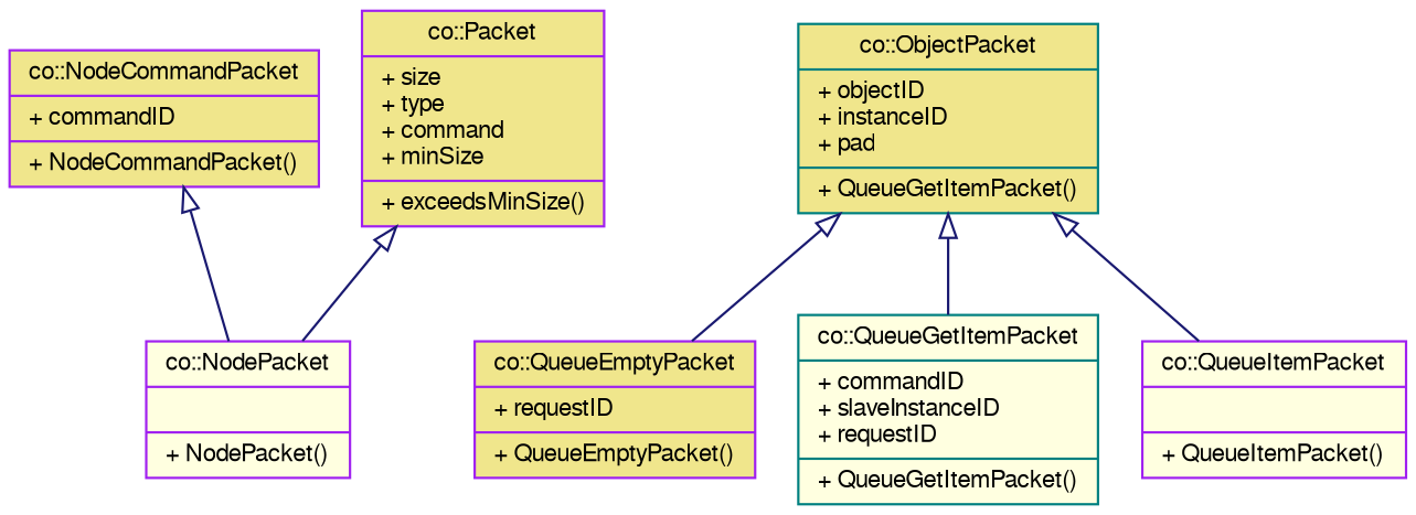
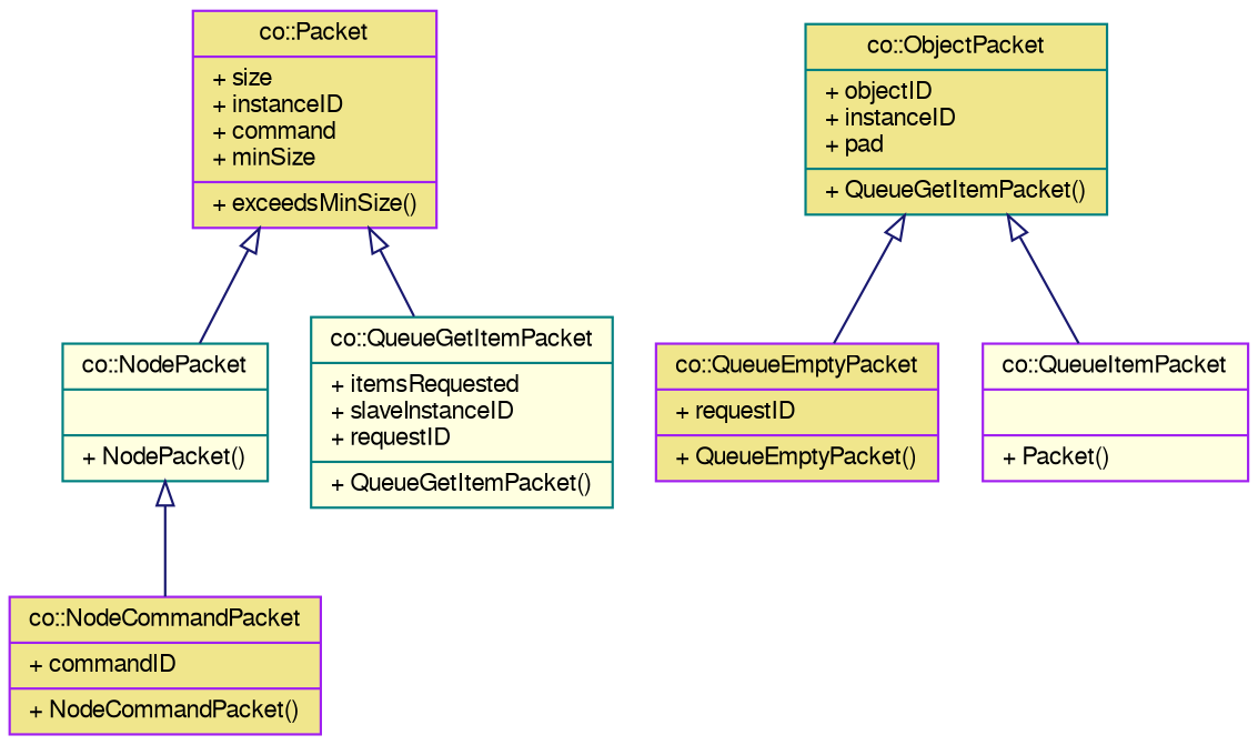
  digraph {
    node [color=purple fillcolor=khaki fontname=FreeSans fontsize=10 shape=record style=filled]
    edge [arrowtail=onormal color=midnightblue dir=back fontname=FreeSans fontsize=10 labelfontname=FreeSans labelfontsize=10 style=solid]
-   n1 [fillcolor=lightyellow fontcolor=black height=0.2 label="{co::NodePacket\n||+ NodePacket()\l}" width=0.4]
+   n1 [color=teal fillcolor=lightyellow fontcolor=black height=0.2 label="{co::NodePacket\n||+ NodePacket()\l}" width=0.4]
    n2 [height=0.2 label="{co::NodeCommandPacket\n|+ commandID\l|+ NodeCommandPacket()\l}" width=0.4]
    n3 [color=teal height=0.2 label="{co::ObjectPacket\n|+ objectID\l+ instanceID\l+ pad\l|+ QueueGetItemPacket()\l}" width=0.4]
    n4 [height=0.2 label="{co::QueueEmptyPacket\n|+ requestID\l|+ QueueEmptyPacket()\l}" width=0.4]
-   n5 [color=teal fillcolor=lightyellow height=0.2 label="{co::QueueGetItemPacket\n|+ commandID\l+ slaveInstanceID\l+ requestID\l|+ QueueGetItemPacket()\l}" width=0.4]
-   n6 [fillcolor=lightyellow height=0.2 label="{co::QueueItemPacket\n||+ QueueItemPacket()\l}" width=0.4]
-   n7 [height=0.2 label="{co::Packet\n|+ size\l+ type\l+ command\l+ minSize\l|+ exceedsMinSize()\l}" width=0.4]
-   n2 -> n1
+   n5 [color=teal fillcolor=lightyellow height=0.2 label="{co::QueueGetItemPacket\n|+ itemsRequested\l+ slaveInstanceID\l+ requestID\l|+ QueueGetItemPacket()\l}" width=0.4]
+   n6 [fillcolor=lightyellow height=0.2 label="{co::QueueItemPacket\n||+ Packet()\l}" width=0.4]
+   n7 [height=0.2 label="{co::Packet\n|+ size\l+ instanceID\l+ command\l+ minSize\l|+ exceedsMinSize()\l}" width=0.4]
+   n1 -> n2
    n3 -> n4
-   n3 -> n5
+   n7 -> n5
    n3 -> n6
    n7 -> n1
  }
